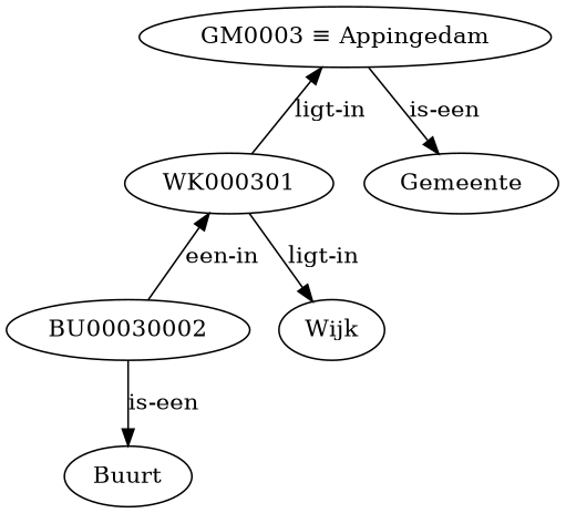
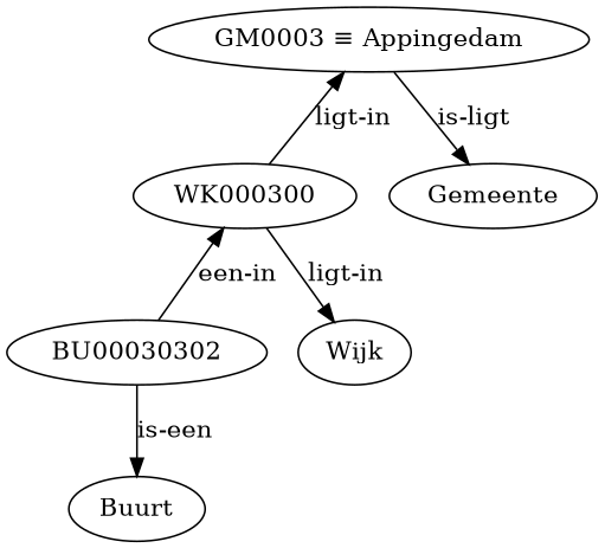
  digraph {
    fontname="DejaVu Serif"
    node [fontname="DejaVu Serif"]
    edge [fontname="DejaVu Serif"]
-   n1 [label=BU00030002]
+   n1 [label=BU00030302]
    n2 [label=Buurt]
    n3 [label="GM0003 ≡ Appingedam"]
-   n4 [label=WK000301]
+   n4 [label=WK000300]
    n5 [label=Gemeente]
    n6 [label=Wijk]
    n1 -> n2 [label="is-een"]
    n3 -> n4 [dir=back label="ligt-in"]
-   n3 -> n5 [label="is-een"]
+   n3 -> n5 [label="is-ligt"]
    n4 -> n1 [dir=back label="een-in"]
    n4 -> n6 [label="ligt-in"]
  }
